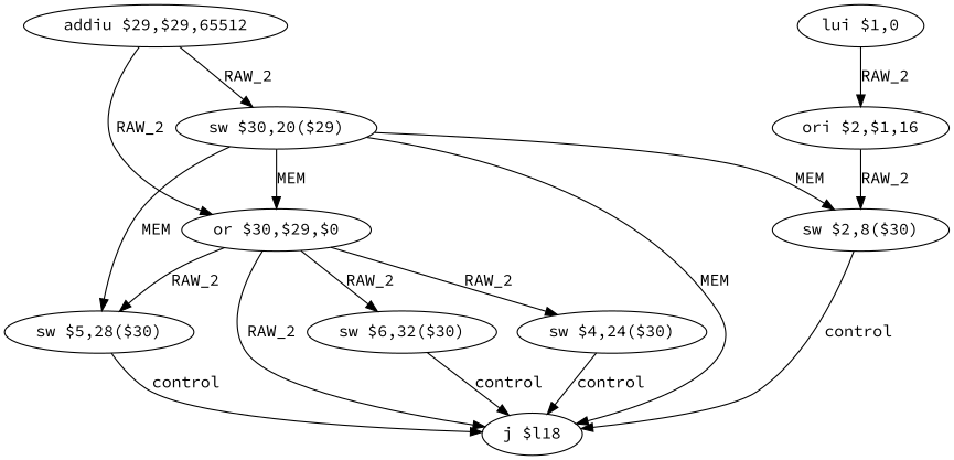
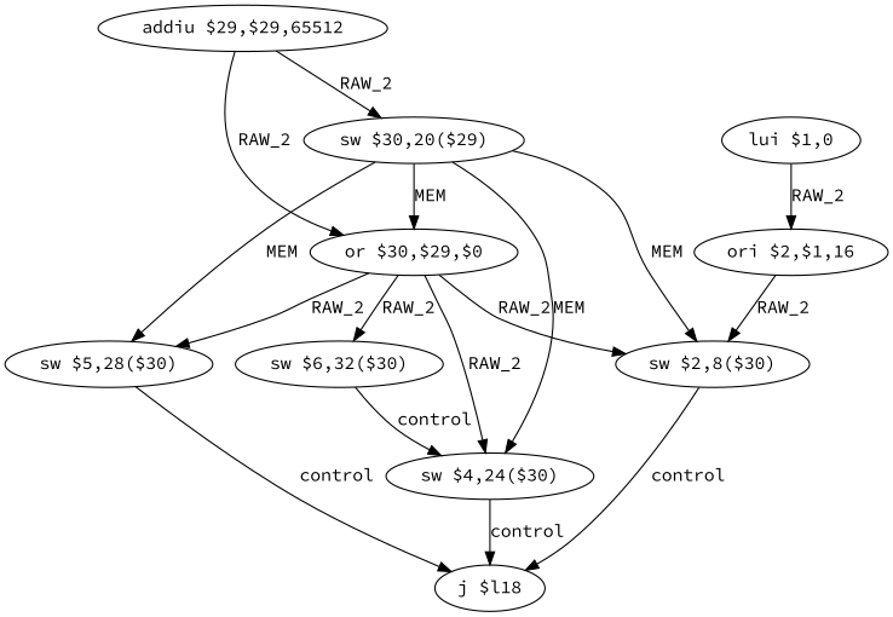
  digraph {
    fontname="Source Code Pro"
    node [fontname="Source Code Pro" shape=ellipse]
    edge [fontname="Source Code Pro"]
    n1 [label="addiu $29,$29,65512"]
    n2 [label="sw $30,20($29)"]
    n3 [label="or $30,$29,$0"]
    n4 [label="sw $4,24($30)"]
    n5 [label="sw $5,28($30)"]
    n6 [label="sw $2,8($30)"]
    n7 [label="sw $6,32($30)"]
    n8 [label="j $l18"]
    n9 [label="lui $1,0"]
    n10 [label="ori $2,$1,16"]
    n1 -> n2 [label=RAW_2]
    n1 -> n3 [label=RAW_2]
    n2 -> n3 [label=MEM]
-   n2 -> n8 [label=MEM]
+   n2 -> n4 [label=MEM]
    n2 -> n5 [label=MEM]
    n2 -> n6 [label=MEM]
    n3 -> n4 [label=RAW_2]
    n3 -> n5 [label=RAW_2]
-   n3 -> n8 [label=RAW_2]
+   n3 -> n6 [label=RAW_2]
    n3 -> n7 [label=RAW_2]
    n4 -> n8 [label=control]
    n5 -> n8 [label=control]
    n6 -> n8 [label=control]
-   n7 -> n8 [label=control]
+   n7 -> n4 [label=control]
    n9 -> n10 [label=RAW_2]
    n10 -> n6 [label=RAW_2]
  }
